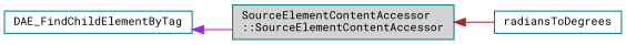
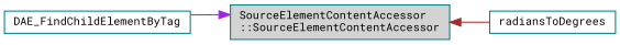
  digraph {
    fontname="Roboto Mono"
    rankdir=LR
    node [color=teal fillcolor=white fontname="Roboto Mono" fontsize=10 shape=record style=filled]
    edge [dir=back fontname="Roboto Mono" fontsize=10 labelfontname=Helvetica labelfontsize=10 style=solid]
    n1 [fontcolor=black height=0.2 label=DAE_FindChildElementByTag width=0.4]
    n2 [fillcolor=lightgrey height=0.2 label="SourceElementContentAccessor\l::SourceElementContentAccessor" width=0.4]
    n3 [height=0.2 label=radiansToDegrees width=0.4]
-   n1 -> n2 [color=purple]
+   n2 -> n1 [color=purple]
    n2 -> n3 [color=brown]
  }
